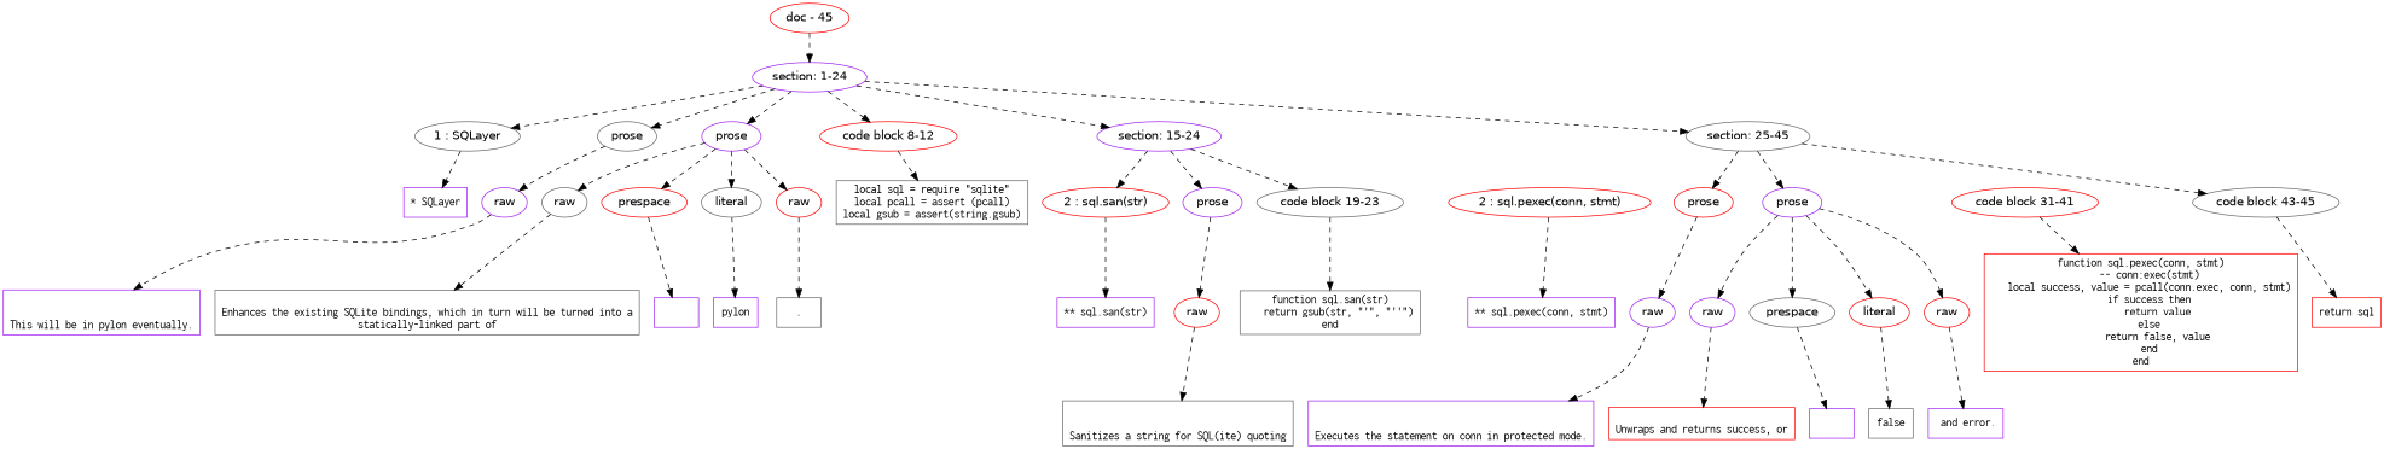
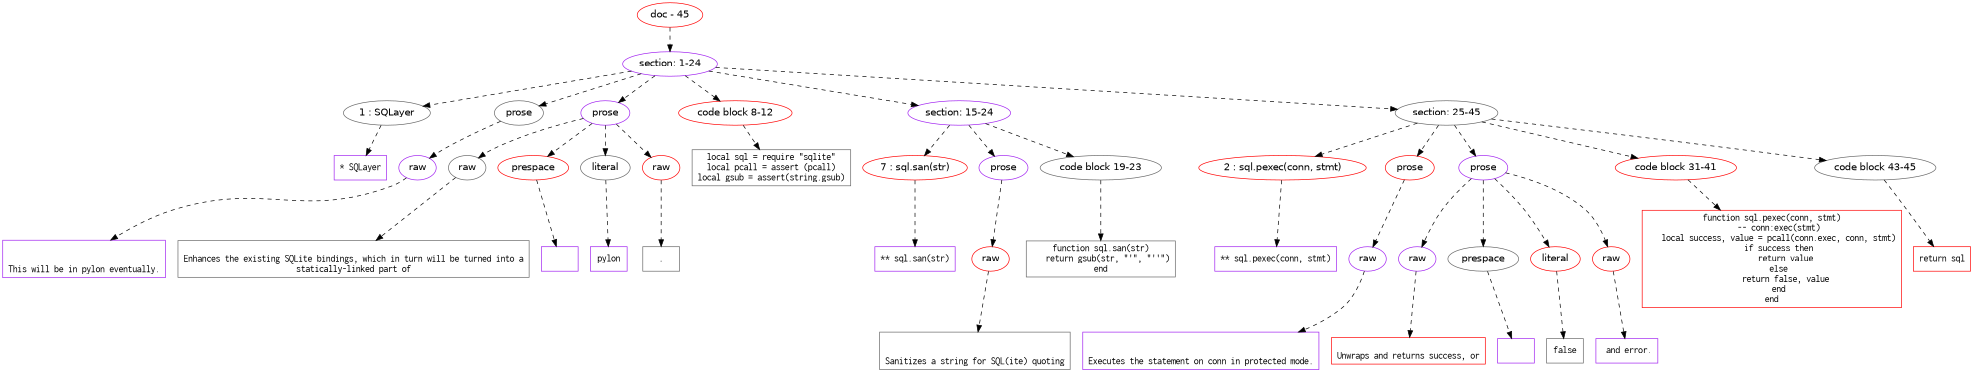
  digraph {
    node [color=purple fontname=Helvetica]
    edge [style=dashed]
    n1 [label="section: 1-24"]
    n2 [color=gray40 label="1 : SQLayer"]
    n3 [color=gray40 label=prose]
    n4 [label=prose]
    n5 [color=red label="code block 8-12"]
    n6 [label="section: 15-24"]
    n7 [color=gray40 label="section: 25-45"]
    n8 [label=raw]
    n9 [color=gray40 label=raw]
    n10 [color=red label=prespace]
    n11 [color=gray40 label=literal]
    n12 [color=red label=raw]
-   n13 [color=red label="2 : sql.san(str)"]
+   n13 [color=red label="7 : sql.san(str)"]
    n14 [label=prose]
    n15 [color=gray40 label="code block 19-23"]
    n16 [color=red label=raw]
    n17 [color=red label="2 : sql.pexec(conn, stmt)"]
    n18 [color=red label=prose]
    n19 [label=prose]
    n20 [color=red label="code block 31-41"]
    n21 [color=gray40 label="code block 43-45"]
    n22 [label=raw]
    n23 [label=raw]
    n24 [color=gray40 label=prespace]
    n25 [color=red label=literal]
    n26 [color=red label=raw]
    n27 [fontname=Inconsolata label="* SQLayer" shape=rectangle]
    n28 [color=gray40 fontname=Inconsolata label="local sql = require \"sqlite\"\nlocal pcall = assert (pcall)\nlocal gsub = assert(string.gsub)" shape=rectangle]
    n29 [fontname=Inconsolata label="\n\nThis will be in pylon eventually.\n" shape=rectangle]
    n30 [color=gray40 fontname=Inconsolata label="\nEnhances the existing SQLite bindings, which in turn will be turned into a\nstatically-linked part of" shape=rectangle]
    n31 [fontname=Inconsolata label=" " shape=rectangle]
    n32 [fontname=Inconsolata label=pylon shape=rectangle]
    n33 [color=gray40 fontname=Inconsolata label=".\n" shape=rectangle]
    n34 [fontname=Inconsolata label="** sql.san(str)" shape=rectangle]
    n35 [color=gray40 fontname=Inconsolata label="function sql.san(str)\n   return gsub(str, \"'\", \"''\")\nend" shape=rectangle]
    n36 [color=gray40 fontname=Inconsolata label="\n\nSanitizes a string for SQL(ite) quoting\n" shape=rectangle]
    n37 [fontname=Inconsolata label="** sql.pexec(conn, stmt)" shape=rectangle]
    n38 [color=red fontname=Inconsolata label="function sql.pexec(conn, stmt)\n   -- conn:exec(stmt)\n   local success, value = pcall(conn.exec, conn, stmt)\n   if success then\n      return value\n   else\n      return false, value\n   end\nend" shape=rectangle]
    n39 [color=red fontname=Inconsolata label="return sql" shape=rectangle]
    n40 [fontname=Inconsolata label="\n\nExecutes the statement on conn in protected mode.\n" shape=rectangle]
    n41 [color=red fontname=Inconsolata label="\nUnwraps and returns success, or" shape=rectangle]
    n42 [fontname=Inconsolata label=" " shape=rectangle]
    n43 [color=gray40 fontname=Inconsolata label=false shape=rectangle]
    n44 [fontname=Inconsolata label=" and error.\n" shape=rectangle]
    n45 [color=red label="doc - 45"]
    subgraph sub_1 {
      rank=same
      n1
    }
    subgraph sub_2 {
      rank=same
      n2
      n3
      n4
      n5
      n6
      n7
    }
    subgraph sub_3 {
      rank=same
      n8
    }
    subgraph sub_4 {
      rank=same
      n9
      n10
      n11
      n12
    }
    subgraph sub_5 {
      rank=same
      n13
      n14
      n15
    }
    subgraph sub_6 {
      rank=same
      n16
    }
    subgraph sub_7 {
      rank=same
      n17
      n18
      n19
      n20
      n21
    }
    subgraph sub_8 {
      rank=same
      n22
    }
    subgraph sub_9 {
      rank=same
      n23
      n24
      n25
      n26
    }
    n1 -> n2
    n1 -> n3
    n1 -> n4
    n1 -> n5
    n1 -> n6
    n1 -> n7
    n2 -> n27
    n3 -> n8
    n4 -> n9
    n4 -> n10
    n4 -> n11
    n4 -> n12
    n5 -> n28
    n6 -> n13
    n6 -> n14
    n6 -> n15
+   n7 -> n17
    n7 -> n18
    n7 -> n19
+   n7 -> n20
    n7 -> n21
    n8 -> n29
    n9 -> n30
    n10 -> n31
    n11 -> n32
    n12 -> n33
    n13 -> n34
    n14 -> n16
    n15 -> n35
    n16 -> n36
    n17 -> n37
    n18 -> n22
    n19 -> n23
    n19 -> n24
    n19 -> n25
    n19 -> n26
    n20 -> n38
    n21 -> n39
    n22 -> n40
    n23 -> n41
    n24 -> n42
    n25 -> n43
    n26 -> n44
    n45 -> n1
  }
